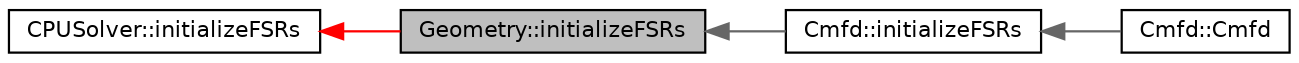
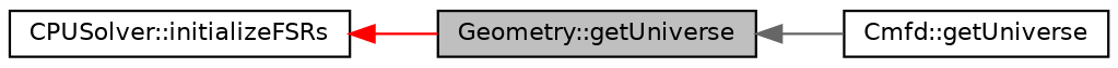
  digraph {
    rankdir=LR
    node [color=black fillcolor=white fontname=Helvetica fontsize=10 shape=record style=filled]
    edge [color=gray40 dir=back fontname=Helvetica fontsize=10 labelfontname=Helvetica labelfontsize=10 style=solid]
-   n1 [fillcolor=grey75 fontcolor=black height=0.2 label="Geometry::initializeFSRs" width=0.4]
-   n2 [height=0.2 label="Cmfd::initializeFSRs" width=0.4]
-   n3 [height=0.2 label="Cmfd::Cmfd" width=0.4]
+   n1 [fillcolor=grey75 fontcolor=black height=0.2 label="Geometry::getUniverse" width=0.4]
+   n2 [height=0.2 label="Cmfd::getUniverse" width=0.4]
    n4 [height=0.2 label="CPUSolver::initializeFSRs" width=0.4]
    n1 -> n2
-   n2 -> n3
    n4 -> n1 [color=red]
  }
